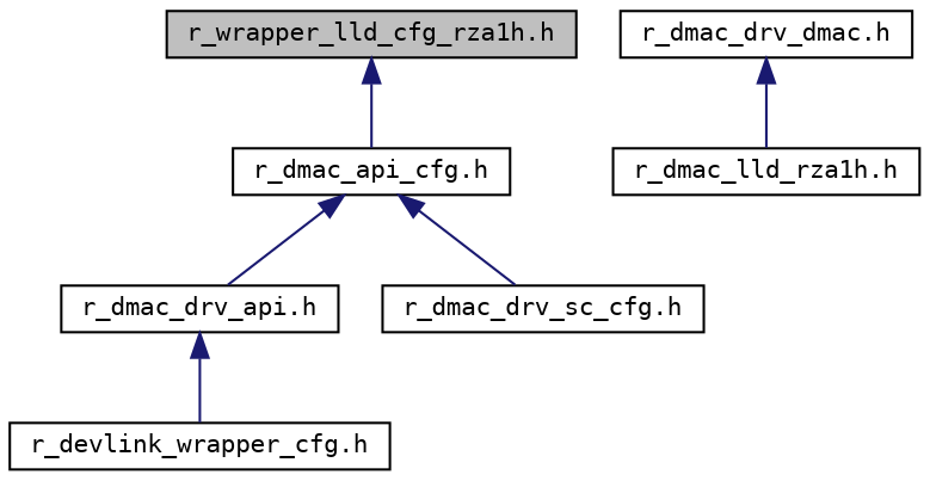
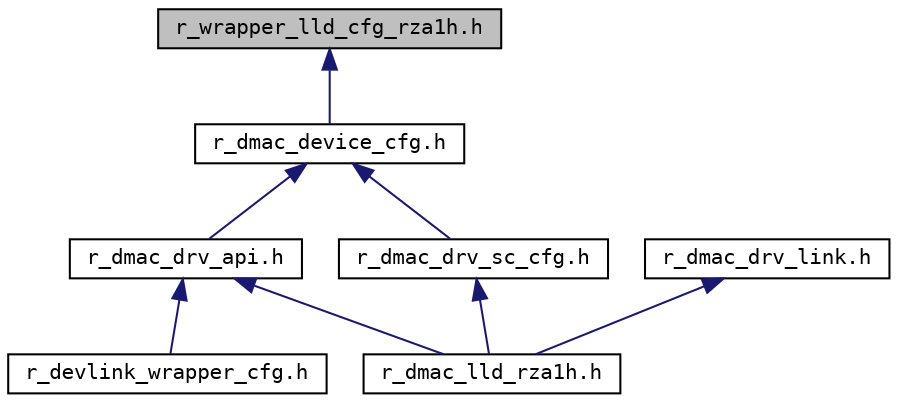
  digraph {
    fontname="DejaVu Sans Mono"
    node [color=black fillcolor=white fontname="DejaVu Sans Mono" fontsize=10 shape=record style=filled]
    edge [color=midnightblue dir=back fontname="DejaVu Sans Mono" fontsize=10 labelfontname=Helvetica labelfontsize=10 style=solid]
    n1 [fillcolor=grey75 fontcolor=black height=0.2 label="r_wrapper_lld_cfg_rza1h.h" width=0.4]
-   n2 [height=0.2 label="r_dmac_api_cfg.h" width=0.4]
+   n2 [height=0.2 label="r_dmac_device_cfg.h" width=0.4]
    n3 [height=0.2 label="r_dmac_drv_api.h" width=0.4]
    n4 [height=0.2 label="r_dmac_drv_sc_cfg.h" width=0.4]
    n5 [height=0.2 label="r_devlink_wrapper_cfg.h" width=0.4]
    n6 [height=0.2 label="r_dmac_lld_rza1h.h" width=0.4]
-   n7 [height=0.2 label="r_dmac_drv_dmac.h" width=0.4]
+   n7 [height=0.2 label="r_dmac_drv_link.h" width=0.4]
    n1 -> n2
    n2 -> n3
    n2 -> n4
    n3 -> n5
+   n3 -> n6
+   n4 -> n6
    n7 -> n6
  }
